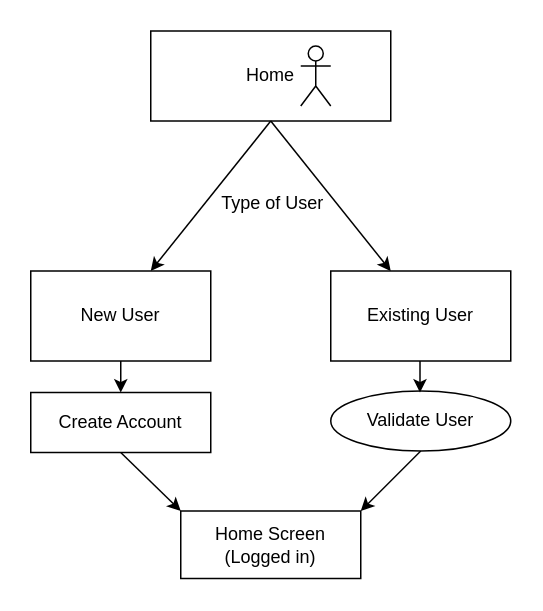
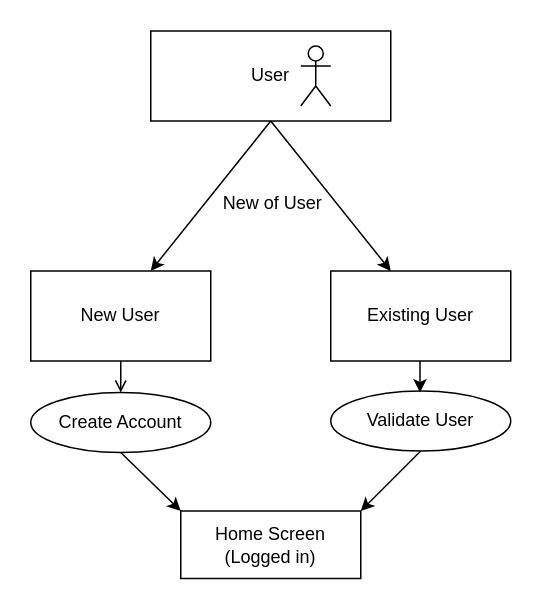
  <mxCell id="0" />
  <mxCell id="1" parent="0" />
- <mxCell id="2" value="Home" style="rounded=0;whiteSpace=wrap;html=1;" vertex="1" parent="1"><mxGeometry x="100" y="20" width="160" height="60" as="geometry" /></mxCell>
+ <mxCell id="2" value="User" style="rounded=0;whiteSpace=wrap;html=1;" vertex="1" parent="1"><mxGeometry x="100" y="20" width="160" height="60" as="geometry" /></mxCell>
  <mxCell id="3" value="" style="endArrow=classic;html=1;rounded=0;exitX=0.5;exitY=1;exitDx=0;exitDy=0;" edge="1" parent="1" source="2"><mxGeometry width="50" height="50" relative="1" as="geometry"><mxPoint x="150" y="180" as="sourcePoint" /><mxPoint x="100" y="180" as="targetPoint" /></mxGeometry></mxCell>
  <mxCell id="4" value="" style="endArrow=classic;html=1;rounded=0;" edge="1" parent="1"><mxGeometry width="50" height="50" relative="1" as="geometry"><mxPoint x="180" y="80" as="sourcePoint" /><mxPoint x="260" y="180" as="targetPoint" /></mxGeometry></mxCell>
  <mxCell id="5" value="New User" style="rounded=0;whiteSpace=wrap;html=1;" vertex="1" parent="1"><mxGeometry x="20" y="180" width="120" height="60" as="geometry" /></mxCell>
  <mxCell id="6" value="Existing User" style="rounded=0;whiteSpace=wrap;html=1;" vertex="1" parent="1"><mxGeometry x="220" y="180" width="120" height="60" as="geometry" /></mxCell>
- <mxCell id="7" value="Create Account" style="whiteSpace=wrap;html=1;rounded=0;" vertex="1" parent="1"><mxGeometry x="20" y="261" width="120" height="40" as="geometry" /></mxCell>
+ <mxCell id="7" value="Create Account" style="ellipse;whiteSpace=wrap;html=1;" vertex="1" parent="1"><mxGeometry x="20" y="261" width="120" height="40" as="geometry" /></mxCell>
  <mxCell id="8" value="Validate User" style="ellipse;whiteSpace=wrap;html=1;" vertex="1" parent="1"><mxGeometry x="220" y="260" width="120" height="40" as="geometry" /></mxCell>
  <mxCell id="9" value="" style="shape=umlActor;verticalLabelPosition=bottom;verticalAlign=top;html=1;outlineConnect=0;" vertex="1" parent="1"><mxGeometry x="200" y="30" width="20" height="40" as="geometry" /></mxCell>
- <mxCell id="10" value="Type of User" style="text;html=1;align=center;verticalAlign=middle;resizable=0;points=[];autosize=1;strokeColor=none;fillColor=none;" vertex="1" parent="1"><mxGeometry x="136" y="120" width="90" height="30" as="geometry" /></mxCell>
- <mxCell id="11" value="" style="endArrow=classic;html=1;rounded=0;entryX=0.5;entryY=0;entryDx=0;entryDy=0;exitX=0.5;exitY=1;exitDx=0;exitDy=0;" edge="1" parent="1" source="5" target="7"><mxGeometry width="50" height="50" relative="1" as="geometry"><mxPoint x="110" y="230" as="sourcePoint" /><mxPoint x="160" y="180" as="targetPoint" /></mxGeometry></mxCell>
+ <mxCell id="10" value="New of User" style="text;html=1;align=center;verticalAlign=middle;resizable=0;points=[];autosize=1;strokeColor=none;fillColor=none;" vertex="1" parent="1"><mxGeometry x="136" y="120" width="90" height="30" as="geometry" /></mxCell>
+ <mxCell id="11" value="" style="endArrow=open;html=1;rounded=0;entryX=0.5;entryY=0;entryDx=0;entryDy=0;exitX=0.5;exitY=1;exitDx=0;exitDy=0;" edge="1" parent="1" source="5" target="7"><mxGeometry width="50" height="50" relative="1" as="geometry"><mxPoint x="110" y="230" as="sourcePoint" /><mxPoint x="160" y="180" as="targetPoint" /></mxGeometry></mxCell>
  <mxCell id="12" value="" style="endArrow=classic;html=1;rounded=0;entryX=0.5;entryY=0;entryDx=0;entryDy=0;exitX=0.5;exitY=1;exitDx=0;exitDy=0;" edge="1" parent="1"><mxGeometry width="50" height="50" relative="1" as="geometry"><mxPoint x="279.5" y="240" as="sourcePoint" /><mxPoint x="279.5" y="261" as="targetPoint" /></mxGeometry></mxCell>
  <mxCell id="13" value="Home Screen&lt;br&gt;(Logged in)" style="rounded=0;whiteSpace=wrap;html=1;" vertex="1" parent="1"><mxGeometry x="120" y="340" width="120" height="45" as="geometry" /></mxCell>
  <mxCell id="14" value="" style="endArrow=classic;html=1;rounded=0;exitX=0.5;exitY=1;exitDx=0;exitDy=0;entryX=0;entryY=0;entryDx=0;entryDy=0;" edge="1" parent="1" source="7" target="13"><mxGeometry width="50" height="50" relative="1" as="geometry"><mxPoint x="110" y="340" as="sourcePoint" /><mxPoint x="160" y="290" as="targetPoint" /></mxGeometry></mxCell>
  <mxCell id="15" value="" style="endArrow=classic;html=1;rounded=0;exitX=0.5;exitY=1;exitDx=0;exitDy=0;entryX=1;entryY=0;entryDx=0;entryDy=0;" edge="1" parent="1" source="8" target="13"><mxGeometry width="50" height="50" relative="1" as="geometry"><mxPoint x="90" y="311" as="sourcePoint" /><mxPoint x="130" y="350" as="targetPoint" /></mxGeometry></mxCell>
